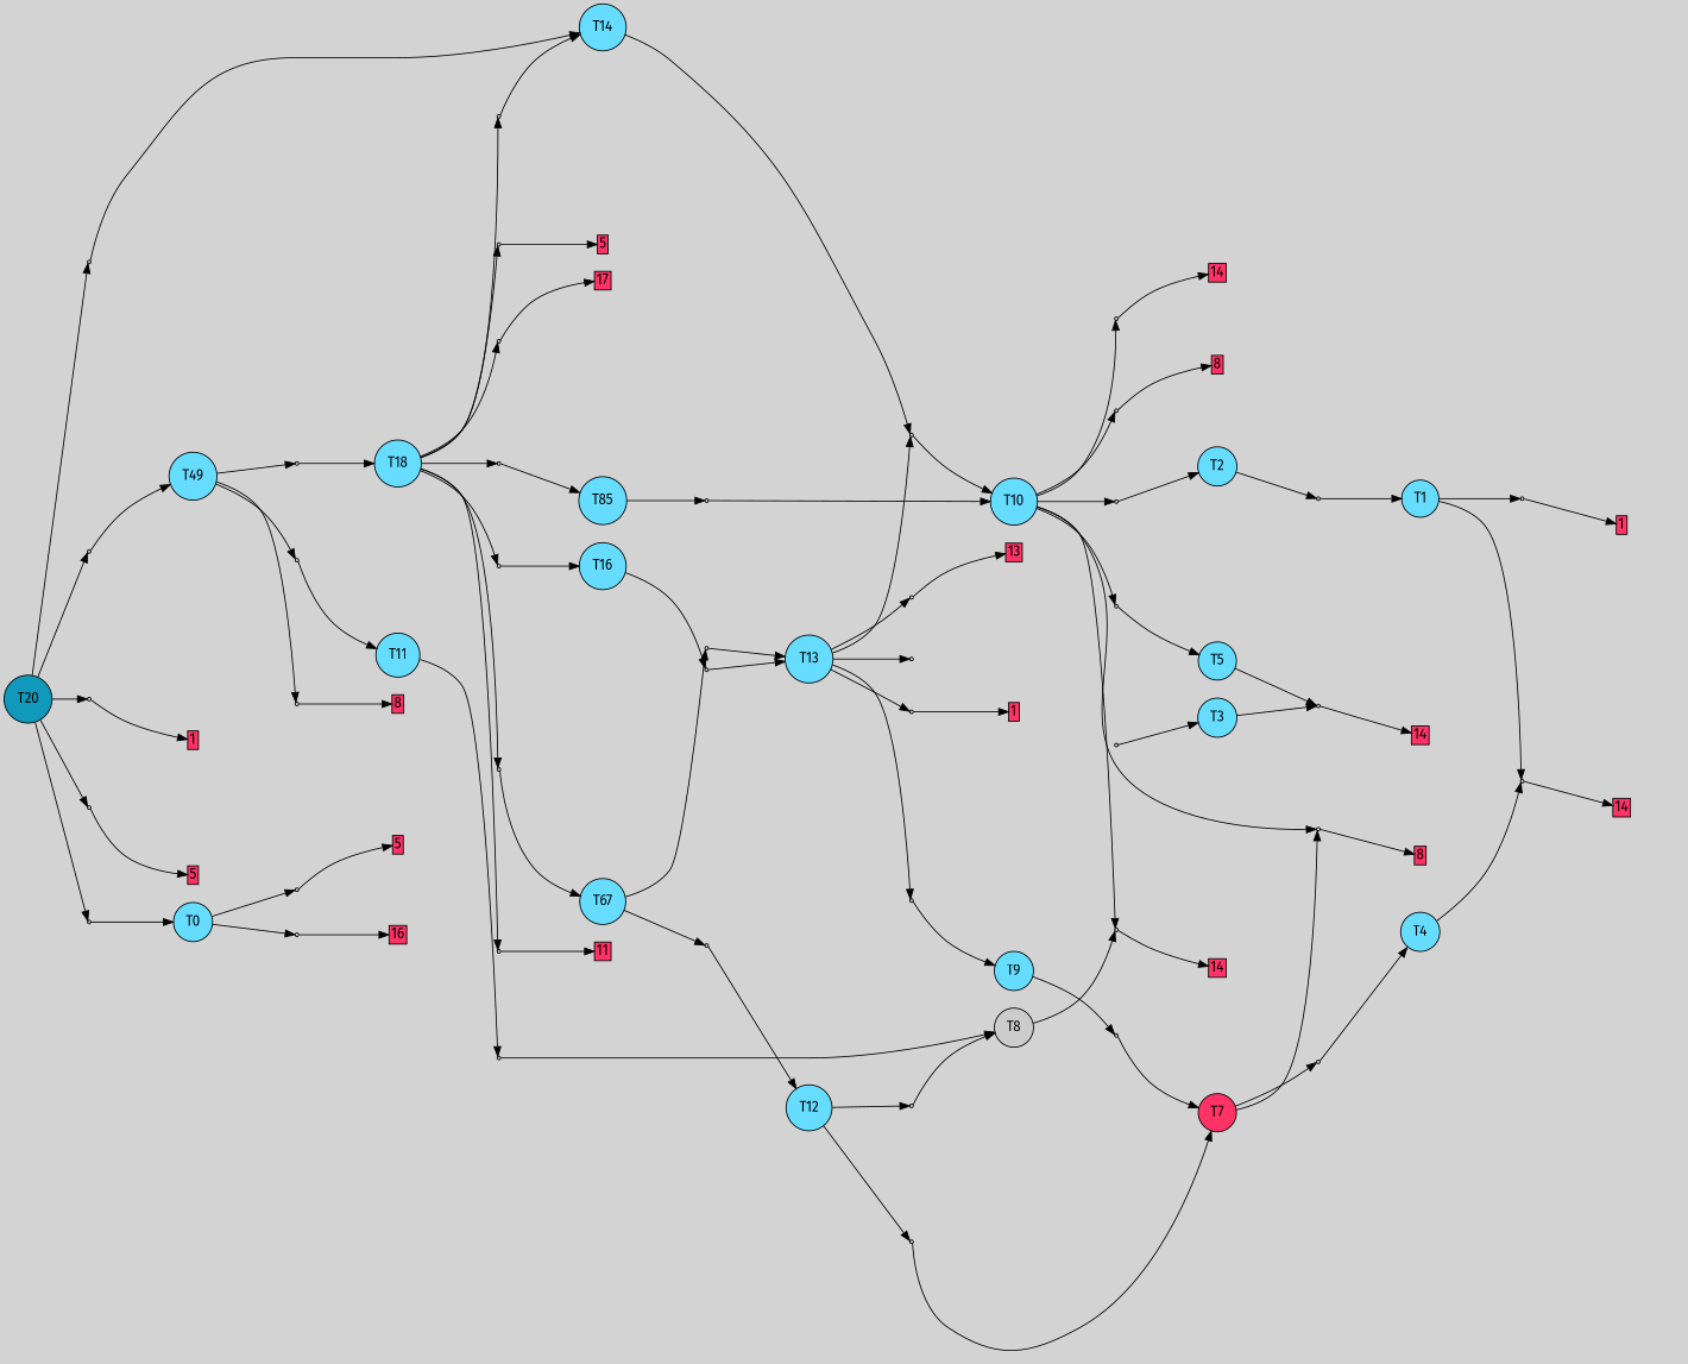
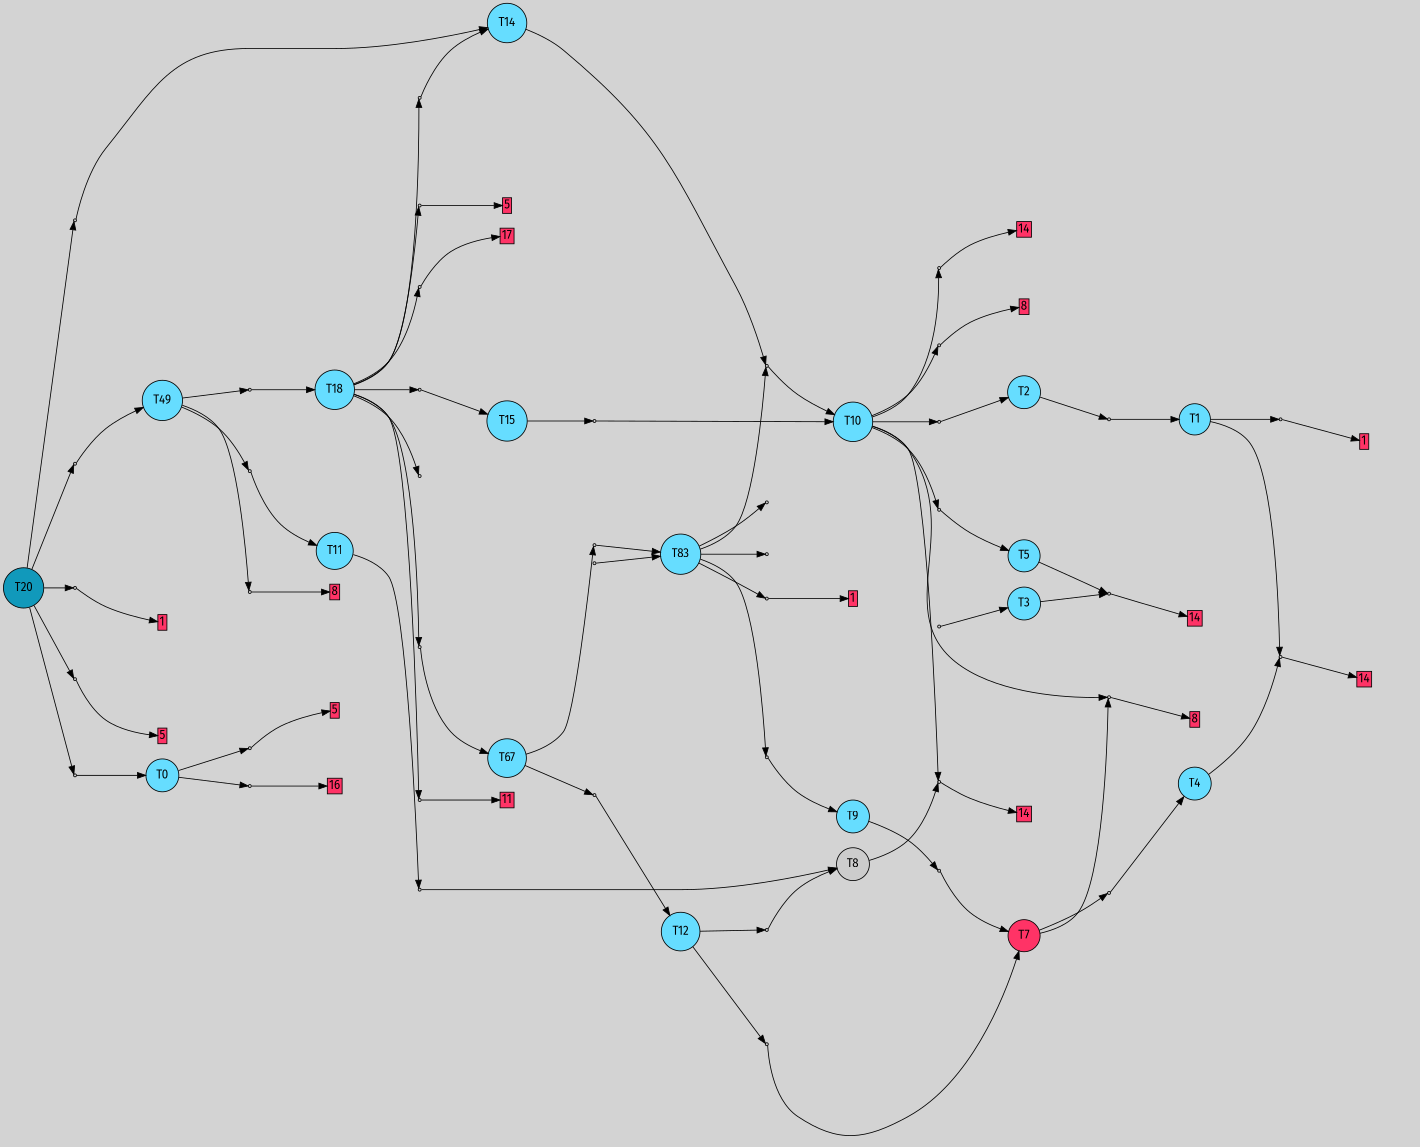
  digraph {
    bgcolor=lightgray
    fontname="Fira Sans"
    rankdir=LR
    node [fillcolor="#cccccc" fontname="Fira Sans" shape=box style=filled]
    edge [fontname="Fira Sans"]
    T20 [fillcolor="#1199bb" shape=circle]
    P37 [shape=point]
    P38 [shape=point]
    P39 [shape=point]
    P40 [shape=point]
    P41 [shape=point]
    T0 [fillcolor="#66ddff" shape=circle]
    P0 [shape=point]
    P1 [shape=point]
    n10 [label="6|0&1|124#1|25&#92;n" style=invis fillcolor=""]
    n11 [fillcolor="#ff3366" height=0 label=5 margin=0.03 width=0]
    n12 [label="3|2&1|172#1|278&#92;n7|4&0|250#0|232&#92;n5|5&0|996#0|1095&#92;n4|0&1|364#0|621&#92;n" style=invis fillcolor=""]
    n13 [fillcolor="#ff3366" height=0 label=16 margin=0.03 width=0]
    T1 [fillcolor="#66ddff" shape=circle]
    P2 [shape=point]
    P3 [shape=point]
    n17 [label="1|6&1|192#1|402&#92;n7|6&0|846#1|672&#92;n2|0&0|190#1|1320&#92;n" style=invis fillcolor=""]
    n18 [fillcolor="#ff3366" height=0 label=14 margin=0.03 width=0]
    n19 [label="7|0&1|582#0|918&#92;n2|1&0|576#1|215&#92;n1|0&1|1132#0|505&#92;n" style=invis fillcolor=""]
    n20 [fillcolor="#ff3366" height=0 label=1 margin=0.03 width=0]
    T2 [fillcolor="#66ddff" shape=circle]
    P4 [shape=point]
    n23 [label="6|1&1|580#1|755&#92;n3|0&1|361#0|1161&#92;n" style=invis fillcolor=""]
    T3 [fillcolor="#66ddff" shape=circle]
    P5 [shape=point]
    n26 [label="1|6&1|192#1|402&#92;n7|6&0|846#1|672&#92;n2|0&0|190#1|1320&#92;n" style=invis fillcolor=""]
    n27 [fillcolor="#ff3366" height=0 label=14 margin=0.03 width=0]
    T4 [fillcolor="#66ddff" shape=circle]
    T5 [fillcolor="#66ddff" shape=circle]
    P6 [shape=point]
    n31 [label="7|0&1|539#1|126&#92;n" style=invis fillcolor=""]
    T7 [fillcolor="#ff3366" shape=circle]
    P7 [shape=point]
    P8 [shape=point]
    n35 [label="5|5&1|673#1|1278&#92;n4|4&0|349#1|1117&#92;n0|3&1|1219#0|52&#92;n1|0&1|1256#0|1059&#92;n" style=invis fillcolor=""]
    n36 [label="7|2&1|1181#0|509&#92;n4|6&1|229#0|1242&#92;n7|0&0|1022#0|441&#92;n" style=invis fillcolor=""]
    n37 [fillcolor="#ff3366" height=0 label=8 margin=0.03 width=0]
    T8 [shape=circle]
    P9 [shape=point]
    n40 [label="7|0&1|232#1|985&#92;n2|1&0|1312#1|906&#92;n4|2&1|48#0|1001&#92;n0|0&0|825#0|474&#92;n2|0&1|213#0|488&#92;n6|0&0|1016#0|997&#92;n" style=invis fillcolor=""]
    n41 [fillcolor="#ff3366" height=0 label=14 margin=0.03 width=0]
    T9 [fillcolor="#66ddff" shape=circle]
    P10 [shape=point]
    n44 [label="4|2&0|729#0|1156&#92;n2|3&0|1010#1|458&#92;n6|2&0|507#1|843&#92;n4|6&0|746#0|723&#92;n6|0&0|1078#1|710&#92;n" style=invis fillcolor=""]
    T10 [fillcolor="#66ddff" shape=circle]
    P11 [shape=point]
    P12 [shape=point]
    P13 [shape=point]
    P14 [shape=point]
    n50 [label="1|6&1|192#1|845&#92;n2|0&0|190#1|1320&#92;n" style=invis fillcolor=""]
    n51 [fillcolor="#ff3366" height=0 label=14 margin=0.03 width=0]
    n52 [label="5|6&1|655#1|1070&#92;n2|0&1|117#0|878&#92;n" style=invis fillcolor=""]
    n53 [fillcolor="#ff3366" height=0 label=8 margin=0.03 width=0]
    n54 [label="7|4&1|58#0|75&#92;n4|0&1|392#0|452&#92;n" style=invis fillcolor=""]
    n55 [label="5|3&1|1119#0|287&#92;n1|5&0|163#1|1067&#92;n4|0&1|593#0|1117&#92;n7|0&0|816#1|610&#92;n" style=invis fillcolor=""]
    T11 [fillcolor="#66ddff" shape=circle]
    P15 [shape=point]
    n58 [label="7|2&0|955#1|1224&#92;n3|3&0|474#1|613&#92;n6|0&1|1119#1|82&#92;n6|4&0|736#1|479&#92;n4|0&0|708#0|963&#92;n" style=invis fillcolor=""]
    T12 [fillcolor="#66ddff" shape=circle]
    P16 [shape=point]
    P17 [shape=point]
    n62 [label="7|2&0|955#1|1224&#92;n6|3&0|1322#1|821&#92;n6|0&1|1119#1|82&#92;n6|4&0|736#1|479&#92;n4|0&0|708#0|963&#92;n" style=invis fillcolor=""]
    n63 [label="7|1&1|921#1|1062&#92;n6|7&1|1158#1|1320&#92;n7|2&0|1217#1|1290&#92;n2|3&0|1010#1|458&#92;n1|3&0|395#1|979&#92;n6|2&0|507#1|843&#92;n2|4&0|1231#1|981&#92;n0|1&0|1130#0|524&#92;n4|6&0|817#0|723&#92;n6|0&0|1078#1|710&#92;n" style=invis fillcolor=""]
-   T13 [fillcolor="#66ddff" shape=circle]
+   T13 [fillcolor="#66ddff" shape=circle label=T83]
    P18 [shape=point]
    P19 [shape=point]
    P20 [shape=point]
    P21 [shape=point]
    P22 [shape=point]
    n70 [label="6|5&1|1071#0|1079&#92;n4|4&1|146#0|61&#92;n6|3&0|260#0|874&#92;n7|2&0|955#1|1224&#92;n6|3&0|1322#1|821&#92;n6|0&1|1119#1|1298&#92;n6|4&0|736#1|479&#92;n4|0&0|708#0|963&#92;n" style=invis fillcolor=""]
    n71 [label="6|4&1|801#1|1090&#92;n4|3&1|1242#0|1068&#92;n4|0&0|259#1|337&#92;n" style=invis fillcolor=""]
    n72 [label="1|1&1|472#1|785&#92;n6|2&0|353#0|171&#92;n4|3&0|1266#1|785&#92;n7|0&0|307#1|97&#92;n" style=invis fillcolor=""]
    n73 [label="1|1&1|545#1|380&#92;n6|2&0|353#0|171&#92;n5|5&1|733#1|203&#92;n4|3&0|90#0|53&#92;n7|2&0|955#1|1224&#92;n4|3&0|1266#1|785&#92;n7|0&0|307#1|97&#92;n" style=invis fillcolor=""]
    n74 [fillcolor="#ff3366" height=0 label=1 margin=0.03 width=0]
    n75 [label="2|0&1|536#1|1223&#92;n" style=invis fillcolor=""]
-   n76 [fillcolor="#ff3366" height=0 label=13 margin=0.03 width=0]
    T14 [fillcolor="#66ddff" shape=circle]
-   T15 [fillcolor="#66ddff" shape=circle label=T85]
+   T15 [fillcolor="#66ddff" shape=circle]
    P23 [shape=point]
    n80 [label="6|5&1|1071#0|1079&#92;n4|4&1|146#0|61&#92;n6|3&0|260#0|874&#92;n7|2&0|955#1|1224&#92;n6|3&0|1322#1|821&#92;n6|0&1|1119#1|1298&#92;n6|4&0|736#1|479&#92;n4|0&0|708#0|963&#92;n" style=invis fillcolor=""]
-   T16 [fillcolor="#66ddff" shape=circle]
    P24 [shape=point]
    n83 [label="6|7&1|930#1|254&#92;n3|0&1|605#0|847&#92;n" style=invis fillcolor=""]
    n84 [fillcolor="#66ddff" label=T67 shape=circle]
    P25 [shape=point]
    P26 [shape=point]
    n87 [label="6|7&1|930#1|254&#92;n3|0&1|605#0|847&#92;n" style=invis fillcolor=""]
    n88 [label="0|3&1|391#1|1133&#92;n4|2&0|1163#1|1229&#92;n5|6&1|1006#1|977&#92;n3|4&1|713#0|1078&#92;n3|0&0|716#0|1290&#92;n" style=invis fillcolor=""]
    T18 [fillcolor="#66ddff" shape=circle]
    P27 [shape=point]
    P28 [shape=point]
    P29 [shape=point]
    P30 [shape=point]
    P31 [shape=point]
    P32 [shape=point]
    P33 [shape=point]
    n97 [label="5|7&1|1286#0|758&#92;n7|3&0|655#1|251&#92;n2|5&1|297#1|504&#92;n2|0&0|883#0|309&#92;n" style=invis fillcolor=""]
    n98 [fillcolor="#ff3366" height=0 label=17 margin=0.03 width=0]
    n99 [label="4|7&1|231#1|219&#92;n4|1&0|47#1|721&#92;n7|4&0|169#1|1055&#92;n1|0&0|28#1|820&#92;n" style=invis fillcolor=""]
    n100 [label="0|1&1|172#1|1049&#92;n3|7&1|1282#0|625&#92;n6|3&0|1255#0|568&#92;n7|4&0|1131#0|457&#92;n7|1&0|1236#1|967&#92;n1|6&1|252#1|568&#92;n4|2&1|572#1|839&#92;n1|4&0|1209#1|932&#92;n1|5&1|1196#0|404&#92;n1|7&0|726#0|773&#92;n0|6&0|354#1|228&#92;n1|0&0|590#0|887&#92;n" style=invis fillcolor=""]
    n101 [label="2|4&1|734#1|281&#92;n1|6&1|1334#0|628&#92;n7|0&0|1318#0|520&#92;n" style=invis fillcolor=""]
    n102 [label="1|0&1|924#1|91&#92;n7|1&0|24#0|410&#92;n1|0&0|153#1|60&#92;n" style=invis fillcolor=""]
    n103 [fillcolor="#ff3366" height=0 label=11 margin=0.03 width=0]
    n104 [label="0|7&1|302#1|1164&#92;n1|0&1|923#1|1269&#92;n4|4&0|1256#0|1095&#92;n4|4&0|764#1|975&#92;n0|3&1|1219#0|52&#92;n1|0&0|564#0|19&#92;n" style=invis fillcolor=""]
    n105 [label="7|0&1|1005#0|618&#92;n" style=invis fillcolor=""]
    n106 [fillcolor="#ff3366" height=0 label=5 margin=0.03 width=0]
    n107 [fillcolor="#66ddff" label=T49 shape=circle]
    P34 [shape=point]
    P35 [shape=point]
    P36 [shape=point]
    n111 [label="0|4&1|958#1|1222&#92;n4|1&1|797#1|290&#92;n3|0&0|57#0|724&#92;n" style=invis fillcolor=""]
    n112 [label="7|6&0|11#1|103&#92;n2|0&1|117#0|878&#92;n6|2&1|34#0|760&#92;n6|4&0|594#0|1052&#92;n2|3&0|608#1|1340&#92;n4|7&0|619#1|406&#92;n2|0&0|575#0|204&#92;n" style=invis fillcolor=""]
    n113 [label="7|3&1|83#1|1308&#92;n5|7&1|1300#1|200&#92;n7|4&0|43#0|8&#92;n2|0&0|575#0|204&#92;n" style=invis fillcolor=""]
    n114 [fillcolor="#ff3366" height=0 label=8 margin=0.03 width=0]
    n115 [label="7|7&1|389#0|336&#92;n1|0&1|923#1|1269&#92;n4|4&0|1256#0|1095&#92;n4|4&0|764#1|975&#92;n1|0&0|28#1|820&#92;n0|3&1|1219#0|168&#92;n7|4&1|1202#0|905&#92;n1|0&0|564#0|19&#92;n1|4&1|1334#0|904&#92;n0|0&0|644#1|1016&#92;n" style=invis fillcolor=""]
    n116 [label="2|1&1|1145#1|1091&#92;n5|1&0|1009#0|1340&#92;n0|4&1|958#1|1222&#92;n3|0&0|57#0|724&#92;n" style=invis fillcolor=""]
    n117 [label="1|1&1|472#1|785&#92;n1|1&1|783#0|505&#92;n6|2&0|353#0|111&#92;n3|3&0|474#1|918&#92;n7|2&0|955#1|1224&#92;n6|3&0|1322#1|821&#92;n7|0&0|307#1|97&#92;n" style=invis fillcolor=""]
    n118 [fillcolor="#ff3366" height=0 label=1 margin=0.03 width=0]
    n119 [label="5|4&1|921#1|1014&#92;n3|5&0|188#1|502&#92;n1|2&0|981#1|397&#92;n2|6&0|882#1|706&#92;n0|0&1|488#0|206&#92;n" style=invis fillcolor=""]
    n120 [fillcolor="#ff3366" height=0 label=5 margin=0.03 width=0]
    n121 [label="3|2&1|1304#1|1021&#92;n3|4&0|66#1|105&#92;n6|2&1|305#0|710&#92;n3|0&0|716#0|1290&#92;n" style=invis fillcolor=""]
    subgraph sub_1 {
      rank=same
      T20
    }
    T20 -> P37
    T20 -> P38
    T20 -> P39
    T20 -> P40
    T20 -> P41
    P37 -> T14
    P37 -> n115 [style=invis]
    P38 -> n107
    P38 -> n116 [style=invis]
    P39 -> n117 [style=invis]
    P39 -> n118
    P40 -> n119 [style=invis]
    P40 -> n120
    P41 -> T0
    P41 -> n121 [style=invis]
    T0 -> P0
    T0 -> P1
    P0 -> n10 [style=invis]
    P0 -> n11
    P1 -> n12 [style=invis]
    P1 -> n13
    T1 -> P2
    T1 -> P3
    P2 -> n17 [style=invis]
    P2 -> n18
    P3 -> n19 [style=invis]
    P3 -> n20
    T2 -> P4
    P4 -> T1
    P4 -> n23 [style=invis]
    T3 -> P5
    P5 -> n26 [style=invis]
    P5 -> n27
    T4 -> P2
    T5 -> P5
    P6 -> T3
    P6 -> n31 [style=invis]
    T7 -> P7
    T7 -> P8
    P7 -> T4
    P7 -> n35 [style=invis]
    P8 -> n36 [style=invis]
    P8 -> n37
    T8 -> P9
    P9 -> n40 [style=invis]
    P9 -> n41
    T9 -> P10
    P10 -> T7
    P10 -> n44 [style=invis]
    T10 -> P8
    T10 -> P9
    T10 -> P11
    T10 -> P12
    T10 -> P13
    T10 -> P14
    P11 -> n50 [style=invis]
    P11 -> n51
    P12 -> n52 [style=invis]
    P12 -> n53
    P13 -> T5
    P13 -> n54 [style=invis]
    P14 -> T2
    P14 -> n55 [style=invis]
    T11 -> P15
    P15 -> T8
    P15 -> n58 [style=invis]
    T12 -> P16
    T12 -> P17
    P16 -> T8
    P16 -> n62 [style=invis]
    P17 -> T7
    P17 -> n63 [style=invis]
    T13 -> P18
    T13 -> P19
    T13 -> P20
    T13 -> P21
    T13 -> P22
    P18 -> T10
    P18 -> n70 [style=invis]
    P19 -> n71 [style=invis]
    P20 -> T9
    P20 -> n72 [style=invis]
    P21 -> n73 [style=invis]
    P21 -> n74
    P22 -> n75 [style=invis]
-   P22 -> n76
    T14 -> P18
    T15 -> P23
    P23 -> T10
    P23 -> n80 [style=invis]
-   T16 -> P24
    P24 -> T13
    P24 -> n83 [style=invis]
    n84 -> P25
    n84 -> P26
    P25 -> T13
    P25 -> n87 [style=invis]
    P26 -> T12
    P26 -> n88 [style=invis]
    T18 -> P27
    T18 -> P28
    T18 -> P29
    T18 -> P30
    T18 -> P31
    T18 -> P32
    T18 -> P33
    P27 -> n97 [style=invis]
    P27 -> n98
    P28 -> T15
    P28 -> n99 [style=invis]
    P29 -> n84
    P29 -> n100 [style=invis]
-   P30 -> T16
    P30 -> n101 [style=invis]
    P31 -> n102 [style=invis]
    P31 -> n103
    P32 -> T14
    P32 -> n104 [style=invis]
    P33 -> n105 [style=invis]
    P33 -> n106
    n107 -> P34
    n107 -> P35
    n107 -> P36
    P34 -> T18
    P34 -> n111 [style=invis]
    P35 -> T11
    P35 -> n112 [style=invis]
    P36 -> n113 [style=invis]
    P36 -> n114
  }
